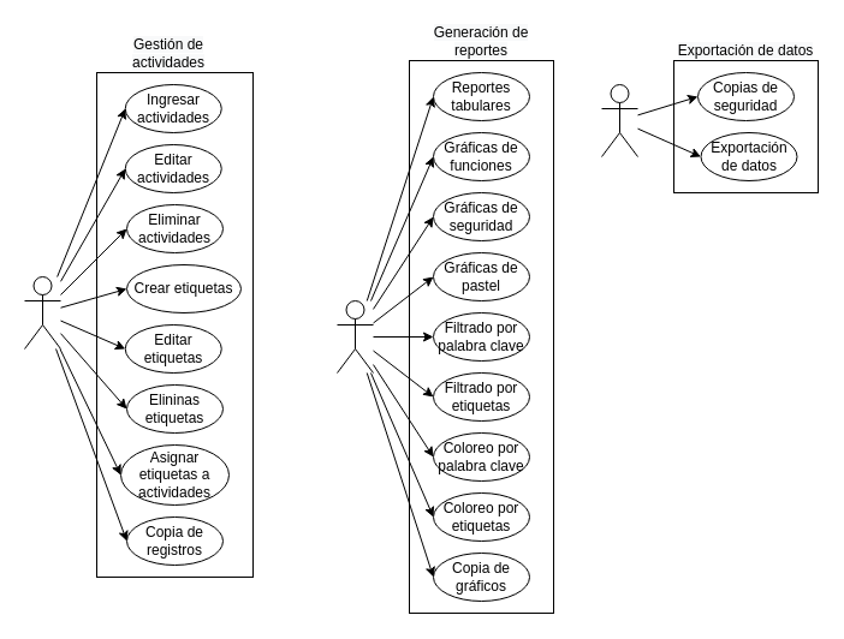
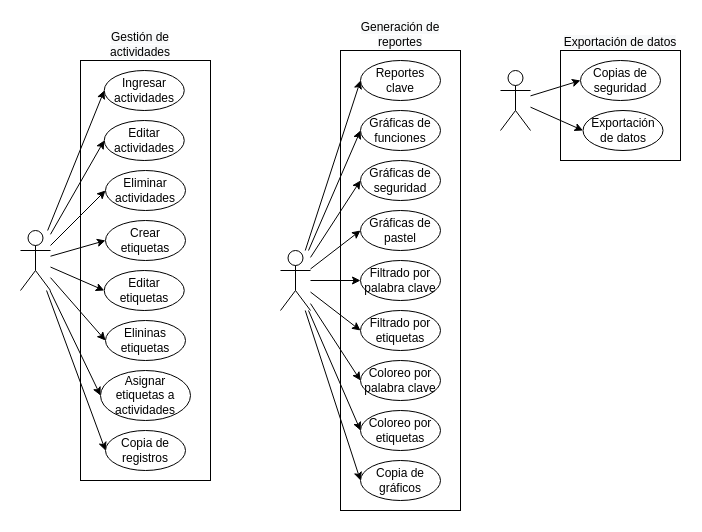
  <mxCell id="0" />
  <mxCell id="1" parent="0" />
  <mxCell id="2" value="" style="rounded=0;whiteSpace=wrap;html=1;container=1;" parent="1" vertex="1"><mxGeometry x="80" y="60" width="130" height="420" as="geometry" /></mxCell>
  <mxCell id="3" value="Copia de registros" style="ellipse;whiteSpace=wrap;html=1;" vertex="1" parent="2"><mxGeometry x="25" y="370" width="80" height="40" as="geometry" /></mxCell>
  <mxCell id="4" value="Asignar etiquetas a actividades" style="ellipse;whiteSpace=wrap;html=1;" parent="2" vertex="1"><mxGeometry x="20" y="310" width="90" height="50" as="geometry" /></mxCell>
- <mxCell id="5" value="Crear etiquetas" style="ellipse;whiteSpace=wrap;html=1;" parent="2" vertex="1"><mxGeometry x="25" y="160" width="95" height="40" as="geometry" /></mxCell>
+ <mxCell id="5" value="Crear etiquetas" style="ellipse;whiteSpace=wrap;html=1;" parent="2" vertex="1"><mxGeometry x="25" y="160" width="80" height="40" as="geometry" /></mxCell>
  <mxCell id="6" value="Editar etiquetas" style="ellipse;whiteSpace=wrap;html=1;" parent="2" vertex="1"><mxGeometry x="23.75" y="210" width="80" height="40" as="geometry" /></mxCell>
  <mxCell id="7" value="Elininas etiquetas" style="ellipse;whiteSpace=wrap;html=1;" parent="2" vertex="1"><mxGeometry x="25" y="260" width="80" height="40" as="geometry" /></mxCell>
  <mxCell id="8" value="Eliminar actividades" style="ellipse;whiteSpace=wrap;html=1;" parent="2" vertex="1"><mxGeometry x="25" y="110" width="80" height="40" as="geometry" /></mxCell>
  <mxCell id="9" value="Ingresar actividades" style="ellipse;whiteSpace=wrap;html=1;" parent="2" vertex="1"><mxGeometry x="23.75" y="10" width="80" height="40" as="geometry" /></mxCell>
  <mxCell id="10" value="Editar actividades" style="ellipse;whiteSpace=wrap;html=1;" parent="2" vertex="1"><mxGeometry x="23.75" y="60" width="80" height="40" as="geometry" /></mxCell>
  <mxCell id="11" value="&lt;span style=&quot;color: rgb(0 , 0 , 0) ; font-family: &amp;#34;helvetica&amp;#34; ; font-size: 12px ; font-style: normal ; font-weight: 400 ; letter-spacing: normal ; text-align: center ; text-indent: 0px ; text-transform: none ; word-spacing: 0px ; background-color: rgb(248 , 249 , 250) ; display: inline ; float: none&quot;&gt;Gestión de actividades&lt;/span&gt;&lt;br&gt;" style="text;html=1;strokeColor=none;fillColor=none;align=center;verticalAlign=bottom;whiteSpace=wrap;rounded=0;spacing=1;" parent="1" vertex="1"><mxGeometry x="80" y="30" width="120" height="30" as="geometry" /></mxCell>
  <mxCell id="12" value="" style="rounded=0;whiteSpace=wrap;html=1;" parent="1" vertex="1"><mxGeometry x="560" y="50" width="120" height="110" as="geometry" /></mxCell>
  <mxCell id="13" value="Copias de seguridad" style="ellipse;whiteSpace=wrap;html=1;" parent="1" vertex="1"><mxGeometry x="580" y="60" width="80" height="40" as="geometry" /></mxCell>
  <mxCell id="14" value="Exportación de datos" style="ellipse;whiteSpace=wrap;html=1;" parent="1" vertex="1"><mxGeometry x="582.5" y="110" width="80" height="40" as="geometry" /></mxCell>
  <mxCell id="15" value="&lt;span style=&quot;color: rgb(0 , 0 , 0) ; font-family: &amp;#34;helvetica&amp;#34; ; font-size: 12px ; font-style: normal ; font-weight: 400 ; letter-spacing: normal ; text-align: center ; text-indent: 0px ; text-transform: none ; word-spacing: 0px ; background-color: rgb(248 , 249 , 250) ; display: inline ; float: none&quot;&gt;Exportación de datos&lt;/span&gt;" style="text;html=1;strokeColor=none;fillColor=none;align=center;verticalAlign=bottom;whiteSpace=wrap;rounded=0;spacing=1;" parent="1" vertex="1"><mxGeometry x="560" y="30" width="120" height="20" as="geometry" /></mxCell>
  <mxCell id="16" style="edgeStyle=none;rounded=0;orthogonalLoop=1;jettySize=auto;html=1;entryX=0;entryY=0.5;entryDx=0;entryDy=0;" parent="1" source="24" target="9" edge="1"><mxGeometry relative="1" as="geometry"><mxPoint x="30" y="108" as="targetPoint" /></mxGeometry></mxCell>
  <mxCell id="17" style="edgeStyle=none;rounded=0;orthogonalLoop=1;jettySize=auto;html=1;entryX=0;entryY=0.5;entryDx=0;entryDy=0;" parent="1" source="24" target="10" edge="1"><mxGeometry relative="1" as="geometry" /></mxCell>
  <mxCell id="18" style="edgeStyle=none;rounded=0;orthogonalLoop=1;jettySize=auto;html=1;entryX=0;entryY=0.5;entryDx=0;entryDy=0;" parent="1" source="24" target="4" edge="1"><mxGeometry relative="1" as="geometry" /></mxCell>
  <mxCell id="19" style="edgeStyle=none;rounded=0;orthogonalLoop=1;jettySize=auto;html=1;entryX=0;entryY=0.5;entryDx=0;entryDy=0;" parent="1" source="24" target="8" edge="1"><mxGeometry relative="1" as="geometry" /></mxCell>
  <mxCell id="20" style="edgeStyle=none;rounded=0;orthogonalLoop=1;jettySize=auto;html=1;entryX=0;entryY=0.5;entryDx=0;entryDy=0;" parent="1" source="24" target="5" edge="1"><mxGeometry relative="1" as="geometry"><mxPoint x="50" y="240" as="targetPoint" /></mxGeometry></mxCell>
  <mxCell id="21" style="edgeStyle=none;rounded=0;orthogonalLoop=1;jettySize=auto;html=1;entryX=0;entryY=0.5;entryDx=0;entryDy=0;" parent="1" source="24" target="6" edge="1"><mxGeometry relative="1" as="geometry" /></mxCell>
  <mxCell id="22" style="edgeStyle=none;rounded=0;orthogonalLoop=1;jettySize=auto;html=1;entryX=0;entryY=0.5;entryDx=0;entryDy=0;" parent="1" source="24" target="7" edge="1"><mxGeometry relative="1" as="geometry" /></mxCell>
  <mxCell id="23" style="edgeStyle=none;rounded=0;orthogonalLoop=1;jettySize=auto;html=1;entryX=0;entryY=0.5;entryDx=0;entryDy=0;" edge="1" parent="1" source="24" target="3"><mxGeometry relative="1" as="geometry" /></mxCell>
  <mxCell id="24" value="" style="shape=umlActor;verticalLabelPosition=bottom;verticalAlign=top;html=1;outlineConnect=0;" parent="1" vertex="1"><mxGeometry x="20" y="230" width="30" height="60" as="geometry" /></mxCell>
  <mxCell id="25" value="" style="shape=umlActor;verticalLabelPosition=bottom;verticalAlign=top;html=1;outlineConnect=0;" parent="1" vertex="1"><mxGeometry x="280" y="250" width="30" height="60" as="geometry" /></mxCell>
  <mxCell id="26" value="" style="rounded=0;whiteSpace=wrap;html=1;" parent="1" vertex="1"><mxGeometry x="340" y="50" width="120" height="460" as="geometry" /></mxCell>
- <mxCell id="27" value="Reportes tabulares" style="ellipse;whiteSpace=wrap;html=1;" parent="1" vertex="1"><mxGeometry x="360" y="60" width="80" height="40" as="geometry" /></mxCell>
+ <mxCell id="27" value="Reportes clave" style="ellipse;whiteSpace=wrap;html=1;" parent="1" vertex="1"><mxGeometry x="360" y="60" width="80" height="40" as="geometry" /></mxCell>
  <mxCell id="28" value="&lt;span style=&quot;color: rgb(0 , 0 , 0) ; font-family: &amp;#34;helvetica&amp;#34; ; font-size: 12px ; font-style: normal ; font-weight: 400 ; letter-spacing: normal ; text-align: center ; text-indent: 0px ; text-transform: none ; word-spacing: 0px ; background-color: rgb(248 , 249 , 250) ; display: inline ; float: none&quot;&gt;Generación de reportes&lt;/span&gt;" style="text;html=1;strokeColor=none;fillColor=none;align=center;verticalAlign=bottom;whiteSpace=wrap;rounded=0;spacing=1;" parent="1" vertex="1"><mxGeometry x="340" y="20" width="120" height="30" as="geometry" /></mxCell>
  <mxCell id="29" value="Gráficas de funciones" style="ellipse;whiteSpace=wrap;html=1;" parent="1" vertex="1"><mxGeometry x="360" y="110" width="80" height="40" as="geometry" /></mxCell>
  <mxCell id="30" value="Gráficas de seguridad" style="ellipse;whiteSpace=wrap;html=1;" parent="1" vertex="1"><mxGeometry x="360" y="160" width="80" height="40" as="geometry" /></mxCell>
  <mxCell id="31" value="Gráficas de pastel" style="ellipse;whiteSpace=wrap;html=1;" parent="1" vertex="1"><mxGeometry x="360" y="210" width="80" height="40" as="geometry" /></mxCell>
  <mxCell id="32" value="Filtrado por palabra clave" style="ellipse;whiteSpace=wrap;html=1;" parent="1" vertex="1"><mxGeometry x="360" y="260" width="80" height="40" as="geometry" /></mxCell>
  <mxCell id="33" value="Filtrado por etiquetas" style="ellipse;whiteSpace=wrap;html=1;" parent="1" vertex="1"><mxGeometry x="360" y="310" width="80" height="40" as="geometry" /></mxCell>
  <mxCell id="34" value="Coloreo por palabra clave" style="ellipse;whiteSpace=wrap;html=1;" parent="1" vertex="1"><mxGeometry x="360" y="360" width="80" height="40" as="geometry" /></mxCell>
  <mxCell id="35" value="Coloreo por etiquetas" style="ellipse;whiteSpace=wrap;html=1;" parent="1" vertex="1"><mxGeometry x="360" y="410" width="80" height="40" as="geometry" /></mxCell>
  <mxCell id="36" style="edgeStyle=none;rounded=0;orthogonalLoop=1;jettySize=auto;html=1;entryX=0;entryY=0.5;entryDx=0;entryDy=0;" parent="1" source="25" target="27" edge="1"><mxGeometry relative="1" as="geometry" /></mxCell>
  <mxCell id="37" style="edgeStyle=none;rounded=0;orthogonalLoop=1;jettySize=auto;html=1;entryX=0;entryY=0.5;entryDx=0;entryDy=0;" parent="1" source="25" target="29" edge="1"><mxGeometry relative="1" as="geometry" /></mxCell>
  <mxCell id="38" style="edgeStyle=none;rounded=0;orthogonalLoop=1;jettySize=auto;html=1;entryX=0;entryY=0.5;entryDx=0;entryDy=0;" parent="1" source="25" target="30" edge="1"><mxGeometry relative="1" as="geometry" /></mxCell>
  <mxCell id="39" style="edgeStyle=none;rounded=0;orthogonalLoop=1;jettySize=auto;html=1;entryX=0;entryY=0.5;entryDx=0;entryDy=0;" parent="1" source="25" target="31" edge="1"><mxGeometry relative="1" as="geometry" /></mxCell>
  <mxCell id="40" style="edgeStyle=none;rounded=0;orthogonalLoop=1;jettySize=auto;html=1;entryX=0;entryY=0.5;entryDx=0;entryDy=0;" parent="1" source="25" target="32" edge="1"><mxGeometry relative="1" as="geometry" /></mxCell>
  <mxCell id="41" style="edgeStyle=none;rounded=0;orthogonalLoop=1;jettySize=auto;html=1;entryX=0;entryY=0.5;entryDx=0;entryDy=0;" parent="1" source="25" target="35" edge="1"><mxGeometry relative="1" as="geometry" /></mxCell>
  <mxCell id="42" style="edgeStyle=none;rounded=0;orthogonalLoop=1;jettySize=auto;html=1;entryX=0;entryY=0.5;entryDx=0;entryDy=0;" parent="1" source="25" target="34" edge="1"><mxGeometry relative="1" as="geometry" /></mxCell>
  <mxCell id="43" style="edgeStyle=none;rounded=0;orthogonalLoop=1;jettySize=auto;html=1;entryX=0;entryY=0.5;entryDx=0;entryDy=0;" parent="1" source="25" target="33" edge="1"><mxGeometry relative="1" as="geometry" /></mxCell>
  <mxCell id="44" style="edgeStyle=none;rounded=0;orthogonalLoop=1;jettySize=auto;html=1;entryX=0;entryY=0.5;entryDx=0;entryDy=0;" parent="1" source="46" target="13" edge="1"><mxGeometry relative="1" as="geometry"><mxPoint x="584" y="151" as="targetPoint" /></mxGeometry></mxCell>
  <mxCell id="45" style="edgeStyle=none;rounded=0;orthogonalLoop=1;jettySize=auto;html=1;entryX=0;entryY=0.5;entryDx=0;entryDy=0;" edge="1" parent="1" source="46" target="14"><mxGeometry relative="1" as="geometry" /></mxCell>
  <mxCell id="46" value="" style="shape=umlActor;verticalLabelPosition=bottom;verticalAlign=top;html=1;outlineConnect=0;" parent="1" vertex="1"><mxGeometry x="500" y="70" width="30" height="60" as="geometry" /></mxCell>
  <mxCell id="47" value="Copia de gráficos" style="ellipse;whiteSpace=wrap;html=1;" vertex="1" parent="1"><mxGeometry x="360" y="460" width="80" height="40" as="geometry" /></mxCell>
  <mxCell id="48" style="rounded=0;orthogonalLoop=1;jettySize=auto;html=1;entryX=0;entryY=0.5;entryDx=0;entryDy=0;" edge="1" parent="1" source="25" target="47"><mxGeometry relative="1" as="geometry"><mxPoint x="320" y="470" as="targetPoint" /></mxGeometry></mxCell>
